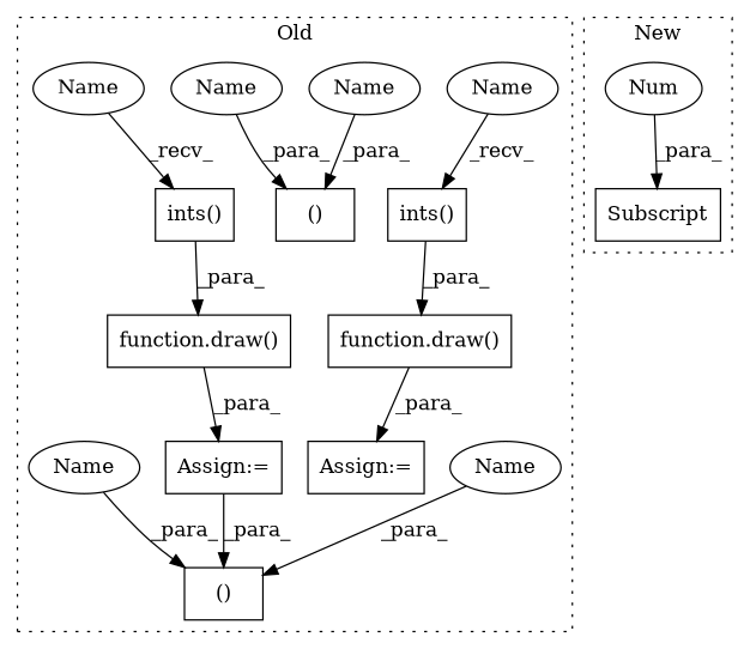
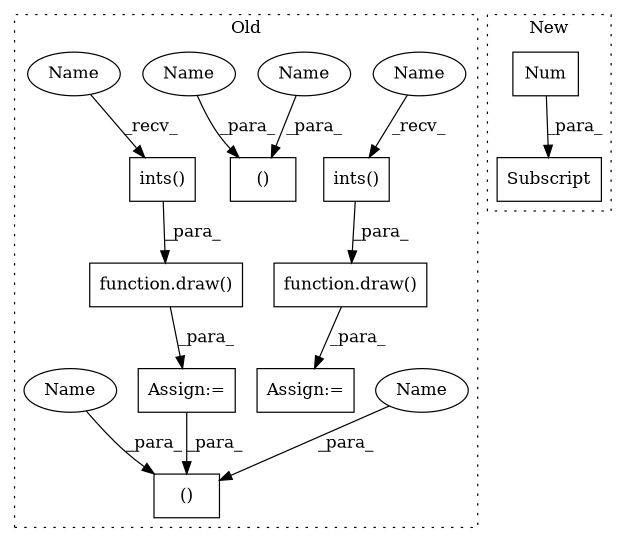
  digraph {
    fontname="DejaVu Serif"
    node [a=87 fontname="DejaVu Serif" l=3 s=611 shape=box]
    edge [fontname="DejaVu Serif"]
    n1 [a=75 l=49 label="ints()"]
    n2 [a=54 l=16 label="()" s=678]
    n3 [a=75 l=39 label="ints()" s=262]
    n4 [a=75 l="5,1" label="function.draw()" s="606,660"]
    n5 [a=68 label="Assign:=" s=603]
    n6 [a=75 l="5,1" label="function.draw()" s="257,301"]
    n7 [a=68 label="Assign:=" s=254]
    n8 [a=54 label="()" s=312]
    n9 [l=5 label=Name s=673 shape=ellipse]
    n10 [l=5 label=Name s=307 shape=ellipse]
    n11 [l=7 label=Name s=262 shape=ellipse]
    n12 [l=7 label=Name shape=ellipse]
    n13 [l=1 label=Name s=680 shape=ellipse]
    n14 [l=1 label=Name s=314 shape=ellipse]
    n15 [a=63 l="10,0" label=Subscript s="796,0"]
-   n16 [a=76 l=1 label=Num s=804 shape=ellipse]
+   n16 [a=76 l=1 label=Num s=804]
    subgraph cluster_1 {
      label=Old
      style=dotted
      n1
      n2
      n3
      n4
      n5
      n6
      n7
      n8
      n9
      n10
      n11
      n12
      n13
      n14
    }
    subgraph cluster_2 {
      label=New
      style=dotted
      n15
      n16
    }
    n1 -> n4 [label=_para_]
    n3 -> n6 [label=_para_]
    n4 -> n5 [label=_para_]
    n5 -> n2 [label=_para_]
    n6 -> n7 [label=_para_]
    n9 -> n2 [label=_para_]
    n10 -> n8 [label=_para_]
    n11 -> n3 [label=_recv_]
    n12 -> n1 [label=_recv_]
    n13 -> n2 [label=_para_]
    n14 -> n8 [label=_para_]
    n16 -> n15 [label=_para_]
  }
